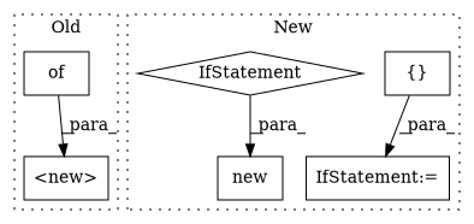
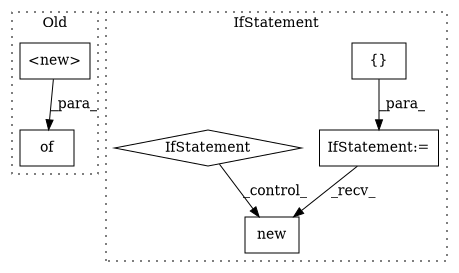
  digraph {
    node [a=32 shape=box]
    n1 [a=14 l=26 label="<new>" s=3263]
    n2 [l="3,1" label=of s="3260,3387"]
    n3 [l=8 label=new s=2280]
    n4 [a=7 l=1 label="IfStatement:=" s=2015]
    n5 [a=4 l="1,1" label="{}" s="2028,2083"]
    n6 [a=25 l="4,2" label=IfStatement s="2257,2265" shape=diamond]
    subgraph cluster_1 {
      label=Old
      style=dotted
      n1
      n2
    }
    subgraph cluster_2 {
-     label=New
+     label=IfStatement
      style=dotted
      n3
      n4
      n5
      n6
    }
-   n2 -> n1 [label=_para_]
+   n1 -> n2 [label=_para_]
+   n4 -> n3 [label=_recv_]
    n5 -> n4 [label=_para_]
-   n6 -> n3 [label=_para_]
+   n6 -> n3 [label=_control_]
  }
